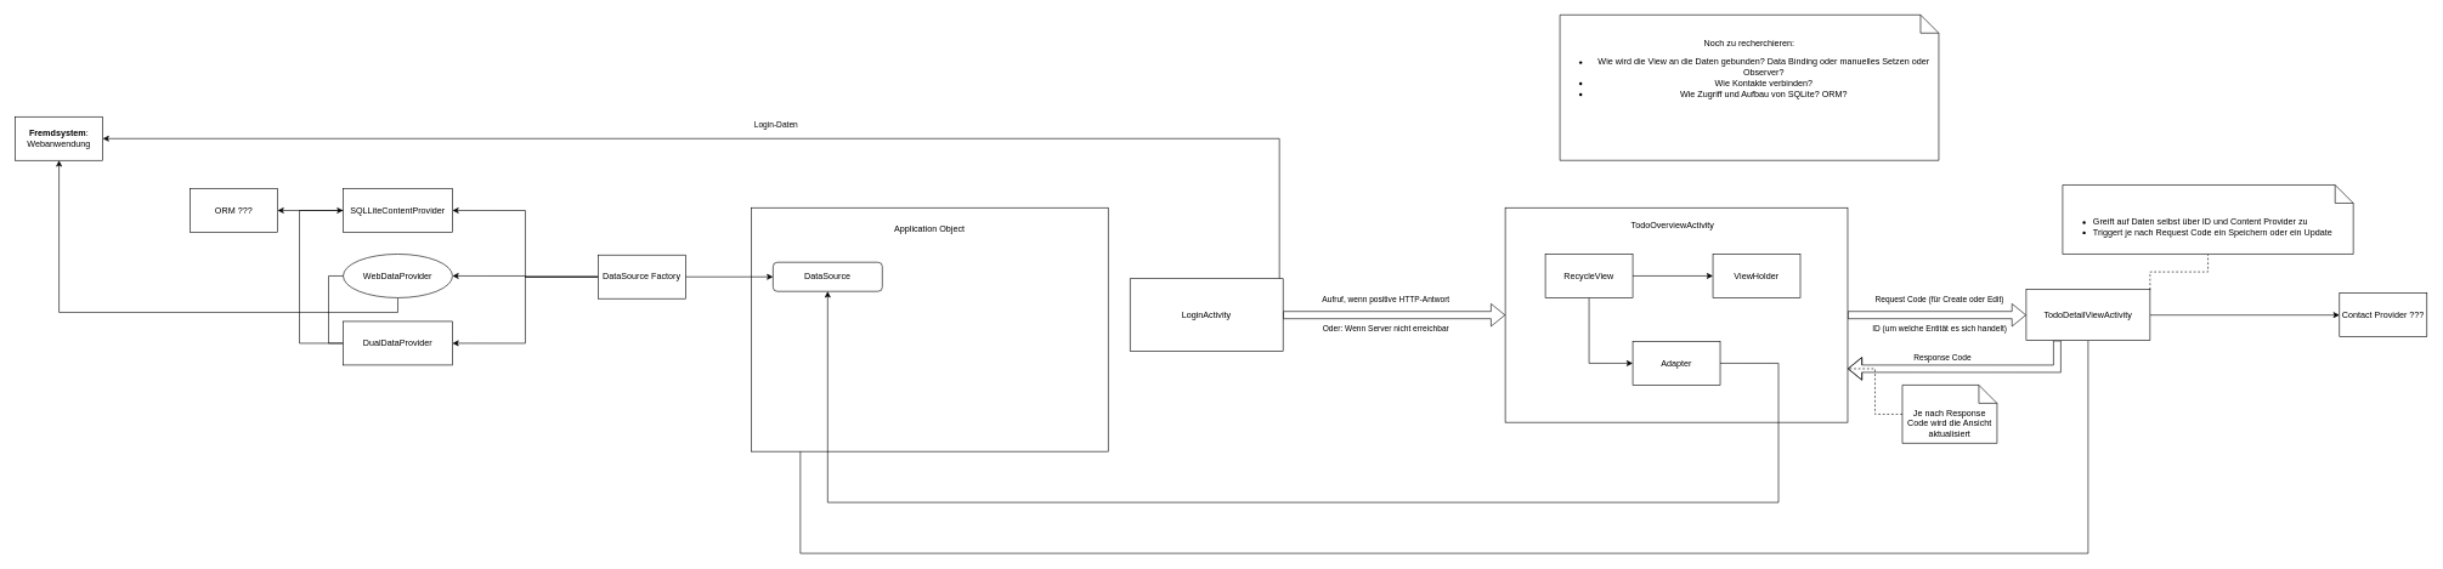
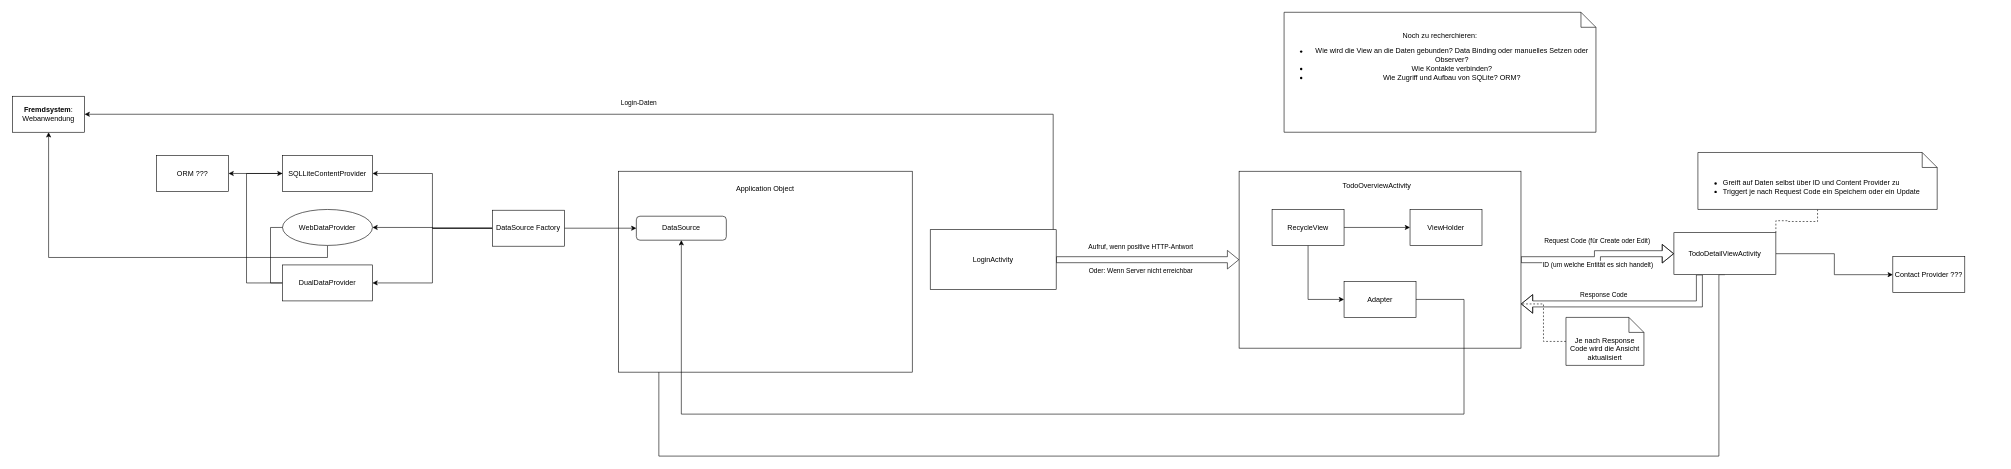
  <mxCell id="0" />
  <mxCell id="1" parent="0" />
  <mxCell id="2" style="edgeStyle=orthogonalEdgeStyle;rounded=0;orthogonalLoop=1;jettySize=auto;html=1;entryX=1;entryY=0.5;entryDx=0;entryDy=0;" edge="1" parent="1" source="7" target="44"><mxGeometry relative="1" as="geometry"><Array as="points"><mxPoint x="1755" y="190" /></Array></mxGeometry></mxCell>
  <mxCell id="3" value="Login-Daten" style="edgeLabel;html=1;align=center;verticalAlign=middle;resizable=0;points=[];" vertex="1" connectable="0" parent="2"><mxGeometry x="-0.022" y="-2" relative="1" as="geometry"><mxPoint y="-18" as="offset" /></mxGeometry></mxCell>
  <mxCell id="4" style="edgeStyle=orthogonalEdgeStyle;rounded=0;orthogonalLoop=1;jettySize=auto;html=1;exitX=1;exitY=0.5;exitDx=0;exitDy=0;entryX=0;entryY=0.5;entryDx=0;entryDy=0;shape=flexArrow;" edge="1" parent="1" source="7" target="11"><mxGeometry relative="1" as="geometry" /></mxCell>
  <mxCell id="5" value="Aufruf, wenn positive HTTP-Antwort" style="edgeLabel;html=1;align=center;verticalAlign=middle;resizable=0;points=[];" vertex="1" connectable="0" parent="4"><mxGeometry x="-0.226" y="7" relative="1" as="geometry"><mxPoint x="22" y="-15" as="offset" /></mxGeometry></mxCell>
  <mxCell id="6" value="Oder: Wenn Server nicht erreichbar" style="edgeLabel;html=1;align=center;verticalAlign=middle;resizable=0;points=[];" vertex="1" connectable="0" parent="4"><mxGeometry x="-0.161" y="1" relative="1" as="geometry"><mxPoint x="12" y="19" as="offset" /></mxGeometry></mxCell>
  <mxCell id="7" value="LoginActivity" style="rounded=0;whiteSpace=wrap;html=1;" vertex="1" parent="1"><mxGeometry x="1550" y="382.5" width="210" height="100" as="geometry" /></mxCell>
  <mxCell id="8" style="edgeStyle=orthogonalEdgeStyle;rounded=0;orthogonalLoop=1;jettySize=auto;html=1;exitX=1;exitY=0.5;exitDx=0;exitDy=0;entryX=0;entryY=0.5;entryDx=0;entryDy=0;shape=flexArrow;" edge="1" parent="1" source="11" target="17"><mxGeometry relative="1" as="geometry" /></mxCell>
  <mxCell id="9" value="Request Code (für Create oder Edit)" style="edgeLabel;html=1;align=center;verticalAlign=middle;resizable=0;points=[];" vertex="1" connectable="0" parent="8"><mxGeometry x="0.086" y="4" relative="1" as="geometry"><mxPoint x="-8" y="-18" as="offset" /></mxGeometry></mxCell>
  <mxCell id="10" value="ID (um welche Entität es sich handelt)" style="edgeLabel;html=1;align=center;verticalAlign=middle;resizable=0;points=[];" vertex="1" connectable="0" parent="8"><mxGeometry x="0.2" y="4" relative="1" as="geometry"><mxPoint x="-22" y="22" as="offset" /></mxGeometry></mxCell>
  <mxCell id="11" value="&lt;p style=&quot;line-height: 120%;&quot;&gt;&lt;br&gt;&lt;/p&gt;" style="rounded=0;whiteSpace=wrap;html=1;" vertex="1" parent="1"><mxGeometry x="2065" y="285" width="470" height="295" as="geometry" /></mxCell>
  <mxCell id="12" style="edgeStyle=orthogonalEdgeStyle;rounded=0;orthogonalLoop=1;jettySize=auto;html=1;exitX=1;exitY=0;exitDx=0;exitDy=0;dashed=1;endArrow=none;endFill=0;" edge="1" parent="1" source="17" target="40"><mxGeometry relative="1" as="geometry" /></mxCell>
  <mxCell id="13" style="edgeStyle=orthogonalEdgeStyle;rounded=0;orthogonalLoop=1;jettySize=auto;html=1;exitX=0.5;exitY=1;exitDx=0;exitDy=0;entryX=0.25;entryY=1;entryDx=0;entryDy=0;" edge="1" parent="1" source="17" target="26"><mxGeometry relative="1" as="geometry"><Array as="points"><mxPoint x="2865" y="760" /><mxPoint x="1098" y="760" /></Array></mxGeometry></mxCell>
  <mxCell id="14" style="edgeStyle=orthogonalEdgeStyle;rounded=0;orthogonalLoop=1;jettySize=auto;html=1;exitX=0.25;exitY=1;exitDx=0;exitDy=0;entryX=1;entryY=0.75;entryDx=0;entryDy=0;shape=flexArrow;" edge="1" parent="1" source="17" target="11"><mxGeometry relative="1" as="geometry" /></mxCell>
  <mxCell id="15" value="Response Code" style="edgeLabel;html=1;align=center;verticalAlign=middle;resizable=0;points=[];" vertex="1" connectable="0" parent="14"><mxGeometry x="0.209" relative="1" as="geometry"><mxPoint y="-16" as="offset" /></mxGeometry></mxCell>
  <mxCell id="16" style="edgeStyle=orthogonalEdgeStyle;rounded=0;orthogonalLoop=1;jettySize=auto;html=1;" edge="1" parent="1" source="17" target="45"><mxGeometry relative="1" as="geometry" /></mxCell>
- <mxCell id="17" value="TodoDetailViewActivity" style="rounded=0;whiteSpace=wrap;html=1;" vertex="1" parent="1"><mxGeometry x="2780" y="397.5" width="170" height="70" as="geometry" /></mxCell>
+ <mxCell id="17" value="TodoDetailViewActivity" style="rounded=0;whiteSpace=wrap;html=1;" vertex="1" parent="1"><mxGeometry x="2790" y="387.5" width="170" height="70" as="geometry" /></mxCell>
  <mxCell id="18" value="TodoOverviewActivity" style="text;html=1;strokeColor=none;fillColor=none;align=center;verticalAlign=middle;whiteSpace=wrap;rounded=0;" vertex="1" parent="1"><mxGeometry x="2230" y="295" width="130" height="30" as="geometry" /></mxCell>
  <mxCell id="19" style="edgeStyle=orthogonalEdgeStyle;rounded=0;orthogonalLoop=1;jettySize=auto;html=1;exitX=1;exitY=0.5;exitDx=0;exitDy=0;entryX=0;entryY=0.5;entryDx=0;entryDy=0;" edge="1" parent="1" source="21" target="22"><mxGeometry relative="1" as="geometry" /></mxCell>
  <mxCell id="20" style="edgeStyle=orthogonalEdgeStyle;rounded=0;orthogonalLoop=1;jettySize=auto;html=1;exitX=0.5;exitY=1;exitDx=0;exitDy=0;entryX=0;entryY=0.5;entryDx=0;entryDy=0;" edge="1" parent="1" source="21" target="23"><mxGeometry relative="1" as="geometry" /></mxCell>
  <mxCell id="21" value="RecycleView" style="rounded=0;whiteSpace=wrap;html=1;" vertex="1" parent="1"><mxGeometry x="2120" y="348.75" width="120" height="60" as="geometry" /></mxCell>
  <mxCell id="22" value="ViewHolder" style="rounded=0;whiteSpace=wrap;html=1;" vertex="1" parent="1"><mxGeometry x="2350" y="348.75" width="120" height="60" as="geometry" /></mxCell>
  <mxCell id="23" value="Adapter" style="rounded=0;whiteSpace=wrap;html=1;" vertex="1" parent="1"><mxGeometry x="2240" y="468.75" width="120" height="60" as="geometry" /></mxCell>
  <mxCell id="24" value="" style="rounded=0;whiteSpace=wrap;html=1;" vertex="1" parent="1"><mxGeometry x="1030" y="285" width="490" height="335" as="geometry" /></mxCell>
  <mxCell id="25" value="Application Object" style="text;html=1;strokeColor=none;fillColor=none;align=center;verticalAlign=middle;whiteSpace=wrap;rounded=0;" vertex="1" parent="1"><mxGeometry x="1205" y="300" width="140" height="30" as="geometry" /></mxCell>
  <mxCell id="26" value="DataSource" style="rounded=1;whiteSpace=wrap;html=1;" vertex="1" parent="1"><mxGeometry x="1060" y="360" width="150" height="40" as="geometry" /></mxCell>
  <mxCell id="27" style="edgeStyle=orthogonalEdgeStyle;rounded=0;orthogonalLoop=1;jettySize=auto;html=1;entryX=0;entryY=0.5;entryDx=0;entryDy=0;" edge="1" parent="1" source="31" target="26"><mxGeometry relative="1" as="geometry" /></mxCell>
  <mxCell id="28" style="edgeStyle=orthogonalEdgeStyle;rounded=0;orthogonalLoop=1;jettySize=auto;html=1;exitX=0;exitY=0.5;exitDx=0;exitDy=0;entryX=1;entryY=0.5;entryDx=0;entryDy=0;" edge="1" parent="1" source="31" target="34"><mxGeometry relative="1" as="geometry" /></mxCell>
  <mxCell id="29" style="edgeStyle=orthogonalEdgeStyle;rounded=0;orthogonalLoop=1;jettySize=auto;html=1;exitX=0;exitY=0.5;exitDx=0;exitDy=0;entryX=1;entryY=0.5;entryDx=0;entryDy=0;" edge="1" parent="1" source="31" target="36"><mxGeometry relative="1" as="geometry" /></mxCell>
  <mxCell id="30" style="edgeStyle=orthogonalEdgeStyle;rounded=0;orthogonalLoop=1;jettySize=auto;html=1;exitX=0;exitY=0.5;exitDx=0;exitDy=0;entryX=1;entryY=0.5;entryDx=0;entryDy=0;" edge="1" parent="1" source="31" target="39"><mxGeometry relative="1" as="geometry" /></mxCell>
  <mxCell id="31" value="DataSource Factory" style="rounded=0;whiteSpace=wrap;html=1;" vertex="1" parent="1"><mxGeometry x="820" y="350" width="120" height="60" as="geometry" /></mxCell>
  <mxCell id="32" style="edgeStyle=orthogonalEdgeStyle;rounded=0;orthogonalLoop=1;jettySize=auto;html=1;exitX=1;exitY=0.5;exitDx=0;exitDy=0;entryX=0.5;entryY=1;entryDx=0;entryDy=0;" edge="1" parent="1" source="23" target="26"><mxGeometry relative="1" as="geometry"><Array as="points"><mxPoint x="2440" y="499" /><mxPoint x="2440" y="690" /><mxPoint x="1135" y="690" /></Array></mxGeometry></mxCell>
  <mxCell id="33" style="edgeStyle=orthogonalEdgeStyle;rounded=0;orthogonalLoop=1;jettySize=auto;html=1;entryX=1;entryY=0.5;entryDx=0;entryDy=0;" edge="1" parent="1" source="34" target="41"><mxGeometry relative="1" as="geometry" /></mxCell>
  <mxCell id="34" value="SQLLiteContentProvider" style="rounded=0;whiteSpace=wrap;html=1;" vertex="1" parent="1"><mxGeometry x="470" y="258.75" width="150" height="60" as="geometry" /></mxCell>
  <mxCell id="35" style="edgeStyle=orthogonalEdgeStyle;rounded=0;orthogonalLoop=1;jettySize=auto;html=1;exitX=0.5;exitY=1;exitDx=0;exitDy=0;entryX=0.5;entryY=1;entryDx=0;entryDy=0;" edge="1" parent="1" source="36" target="44"><mxGeometry relative="1" as="geometry" /></mxCell>
  <mxCell id="36" value="WebDataProvider" style="ellipse;whiteSpace=wrap;html=1;" vertex="1" parent="1"><mxGeometry x="470" y="348.75" width="150" height="60" as="geometry" /></mxCell>
  <mxCell id="37" style="edgeStyle=orthogonalEdgeStyle;rounded=0;orthogonalLoop=1;jettySize=auto;html=1;entryX=0;entryY=0.5;entryDx=0;entryDy=0;endArrow=none;" edge="1" parent="1" source="39" target="36"><mxGeometry relative="1" as="geometry"><Array as="points"><mxPoint x="450" y="471.75" /><mxPoint x="450" y="378.75" /></Array></mxGeometry></mxCell>
  <mxCell id="38" style="edgeStyle=orthogonalEdgeStyle;rounded=0;orthogonalLoop=1;jettySize=auto;html=1;exitX=0;exitY=0.5;exitDx=0;exitDy=0;entryX=0;entryY=0.5;entryDx=0;entryDy=0;" edge="1" parent="1" source="39" target="34"><mxGeometry relative="1" as="geometry"><Array as="points"><mxPoint x="410" y="471.75" /><mxPoint x="410" y="288.75" /></Array></mxGeometry></mxCell>
  <mxCell id="39" value="DualDataProvider" style="rounded=0;whiteSpace=wrap;html=1;" vertex="1" parent="1"><mxGeometry x="470" y="441.25" width="150" height="60" as="geometry" /></mxCell>
  <mxCell id="40" value="&lt;ul&gt;&lt;li&gt;Greift auf Daten selbst über ID und Content Provider zu&lt;/li&gt;&lt;li&gt;Triggert je nach Request Code ein Speichern oder ein Update&lt;/li&gt;&lt;/ul&gt;" style="shape=note2;boundedLbl=1;whiteSpace=wrap;html=1;size=25;verticalAlign=top;align=left;" vertex="1" parent="1"><mxGeometry x="2830" y="253.75" width="399" height="95" as="geometry" /></mxCell>
  <mxCell id="41" value="ORM ???" style="rounded=0;whiteSpace=wrap;html=1;" vertex="1" parent="1"><mxGeometry x="260" y="258.75" width="120" height="60" as="geometry" /></mxCell>
  <mxCell id="42" style="edgeStyle=orthogonalEdgeStyle;rounded=0;orthogonalLoop=1;jettySize=auto;html=1;entryX=1;entryY=0.75;entryDx=0;entryDy=0;dashed=1;endArrow=none;endFill=0;" edge="1" parent="1" source="43" target="11"><mxGeometry relative="1" as="geometry" /></mxCell>
  <mxCell id="43" value="Je nach Response Code wird die Ansicht aktualisiert" style="shape=note2;boundedLbl=1;whiteSpace=wrap;html=1;size=25;verticalAlign=top;align=center;" vertex="1" parent="1"><mxGeometry x="2610" y="528.75" width="130" height="80" as="geometry" /></mxCell>
  <mxCell id="44" value="&lt;b&gt;Fremdsystem&lt;/b&gt;: Webanwendung" style="rounded=0;whiteSpace=wrap;html=1;" vertex="1" parent="1"><mxGeometry x="20" y="160" width="120" height="60" as="geometry" /></mxCell>
- <mxCell id="45" value="Contact Provider ???" style="rounded=0;whiteSpace=wrap;html=1;" vertex="1" parent="1"><mxGeometry x="3210" y="402.5" width="120" height="60" as="geometry" /></mxCell>
+ <mxCell id="45" value="Contact Provider ???" style="rounded=0;whiteSpace=wrap;html=1;" vertex="1" parent="1"><mxGeometry x="3155" y="427.5" width="120" height="60" as="geometry" /></mxCell>
  <mxCell id="46" value="Noch zu recherchieren:&lt;br&gt;&lt;ul&gt;&lt;li&gt;Wie wird die View an die Daten gebunden? Data Binding oder manuelles Setzen oder Observer?&lt;/li&gt;&lt;li&gt;Wie Kontakte verbinden?&lt;/li&gt;&lt;li&gt;Wie Zugriff und Aufbau von SQLite? ORM?&lt;/li&gt;&lt;/ul&gt;" style="shape=note2;boundedLbl=1;whiteSpace=wrap;html=1;size=25;verticalAlign=top;align=center;" vertex="1" parent="1"><mxGeometry x="2140" y="20" width="520" height="200" as="geometry" /></mxCell>
